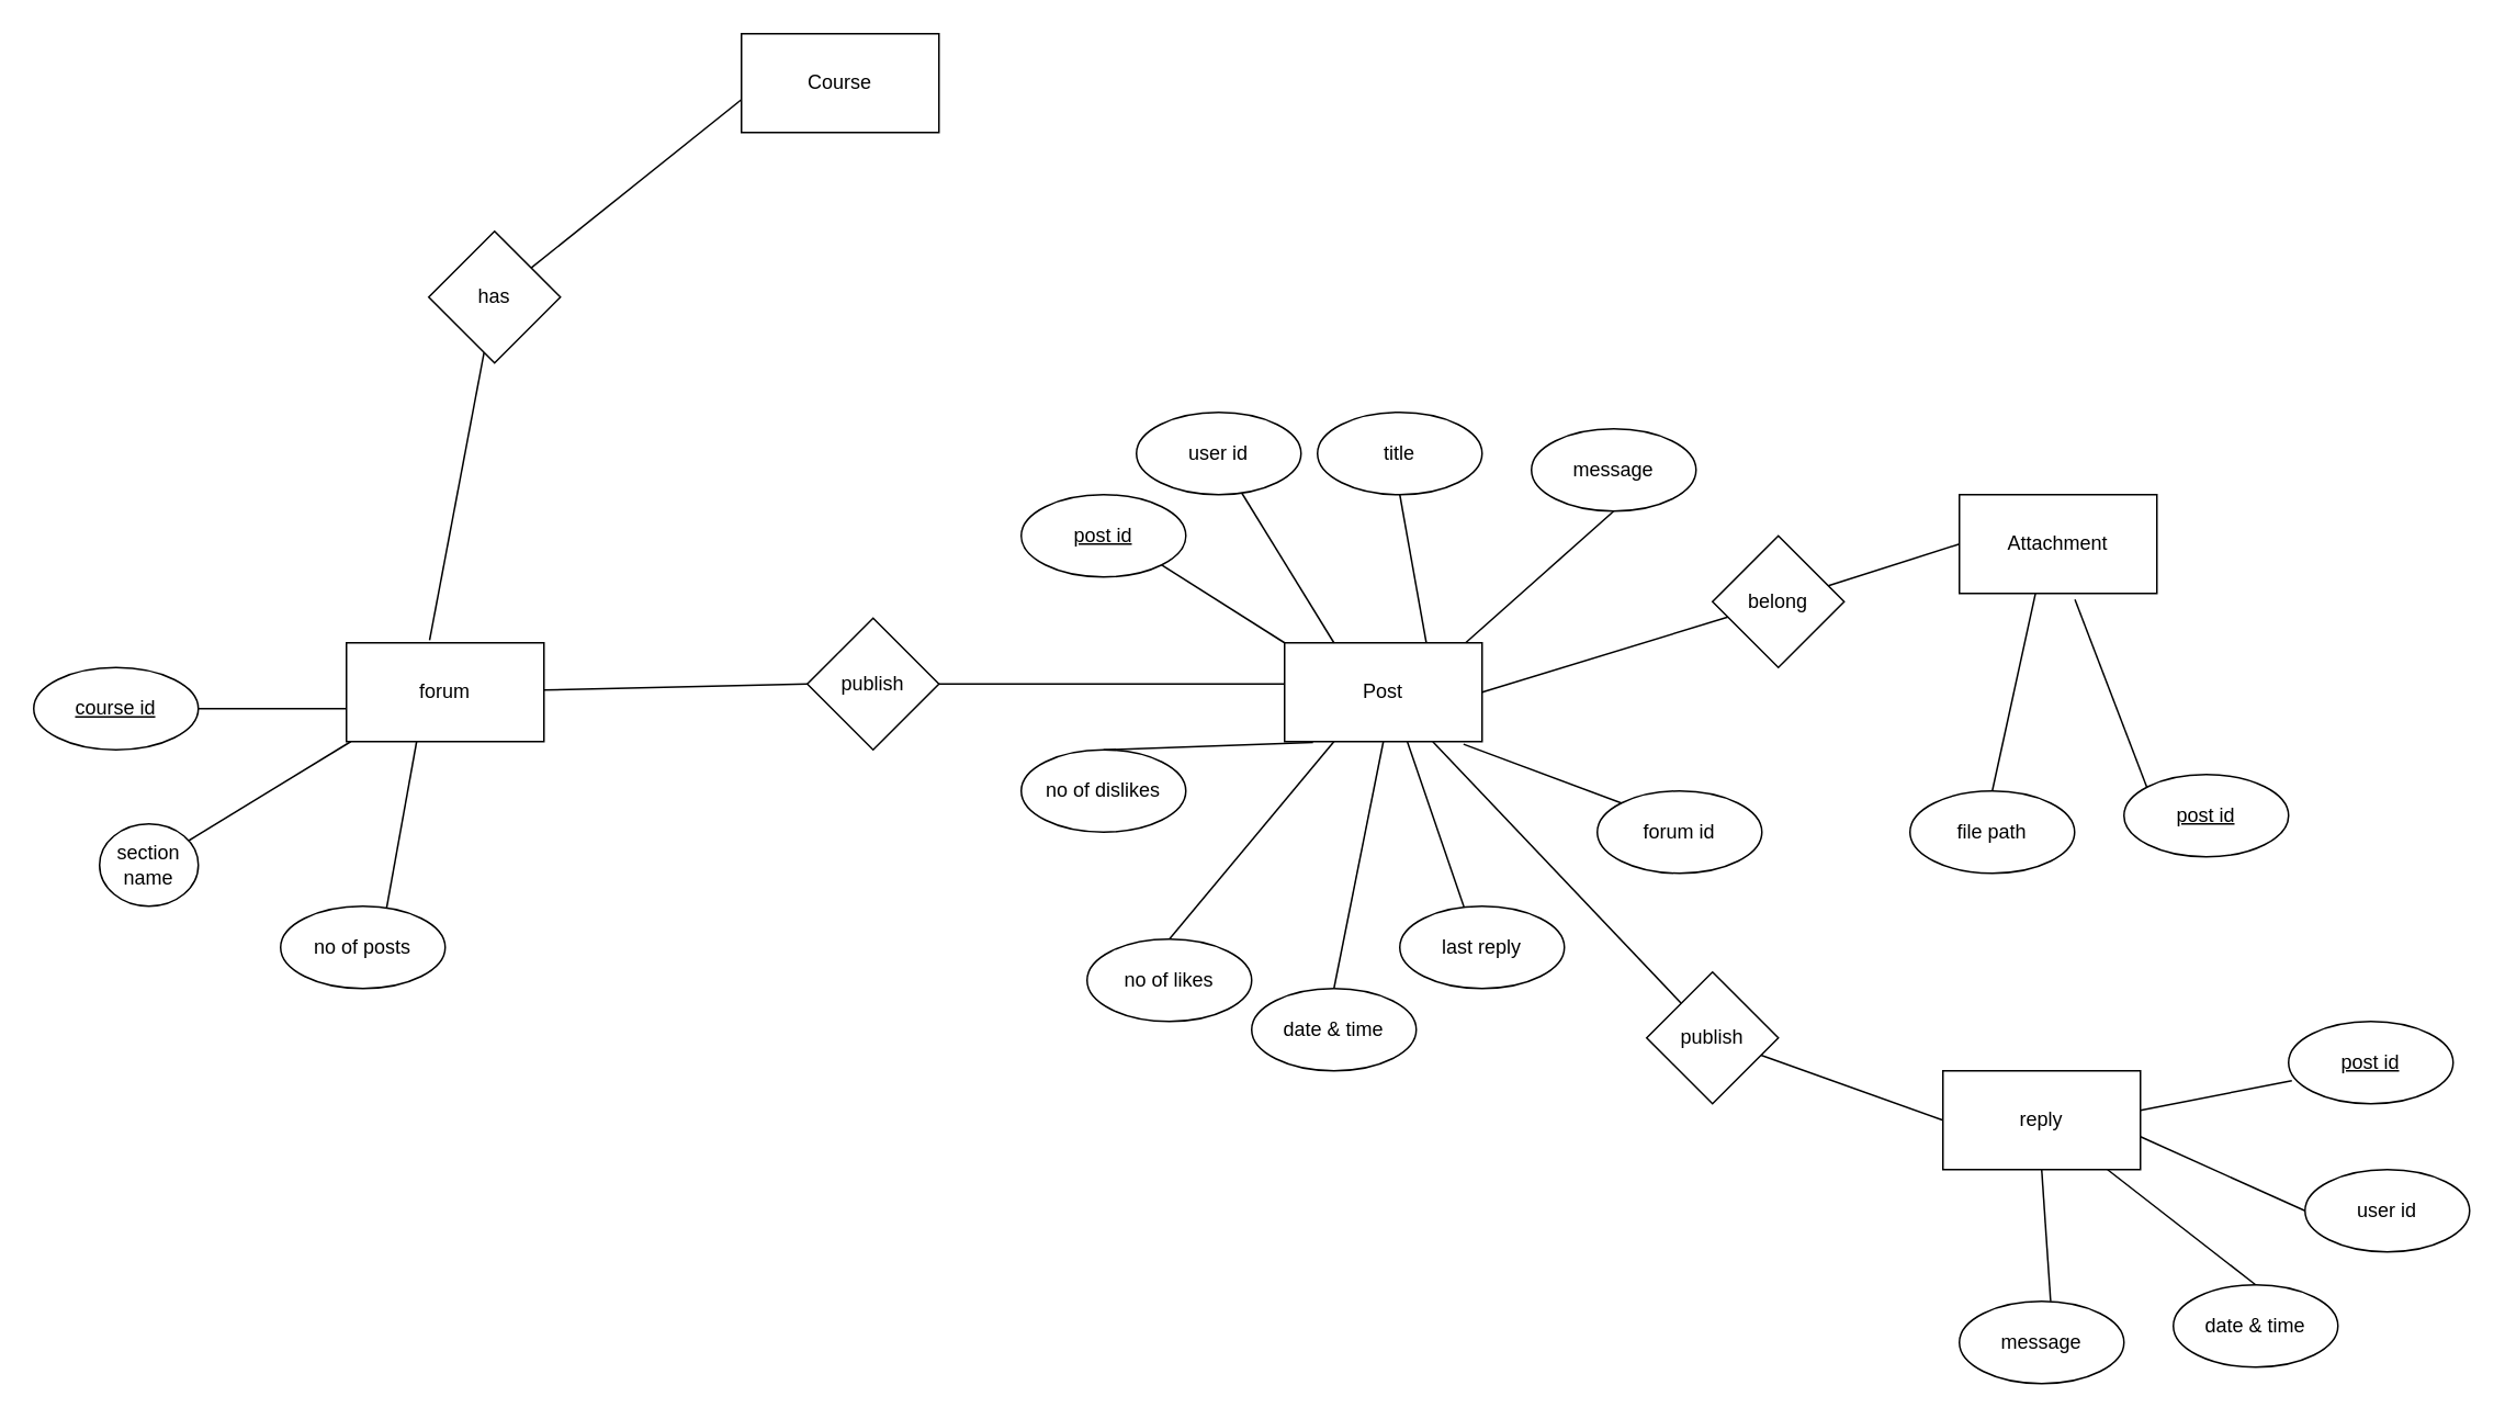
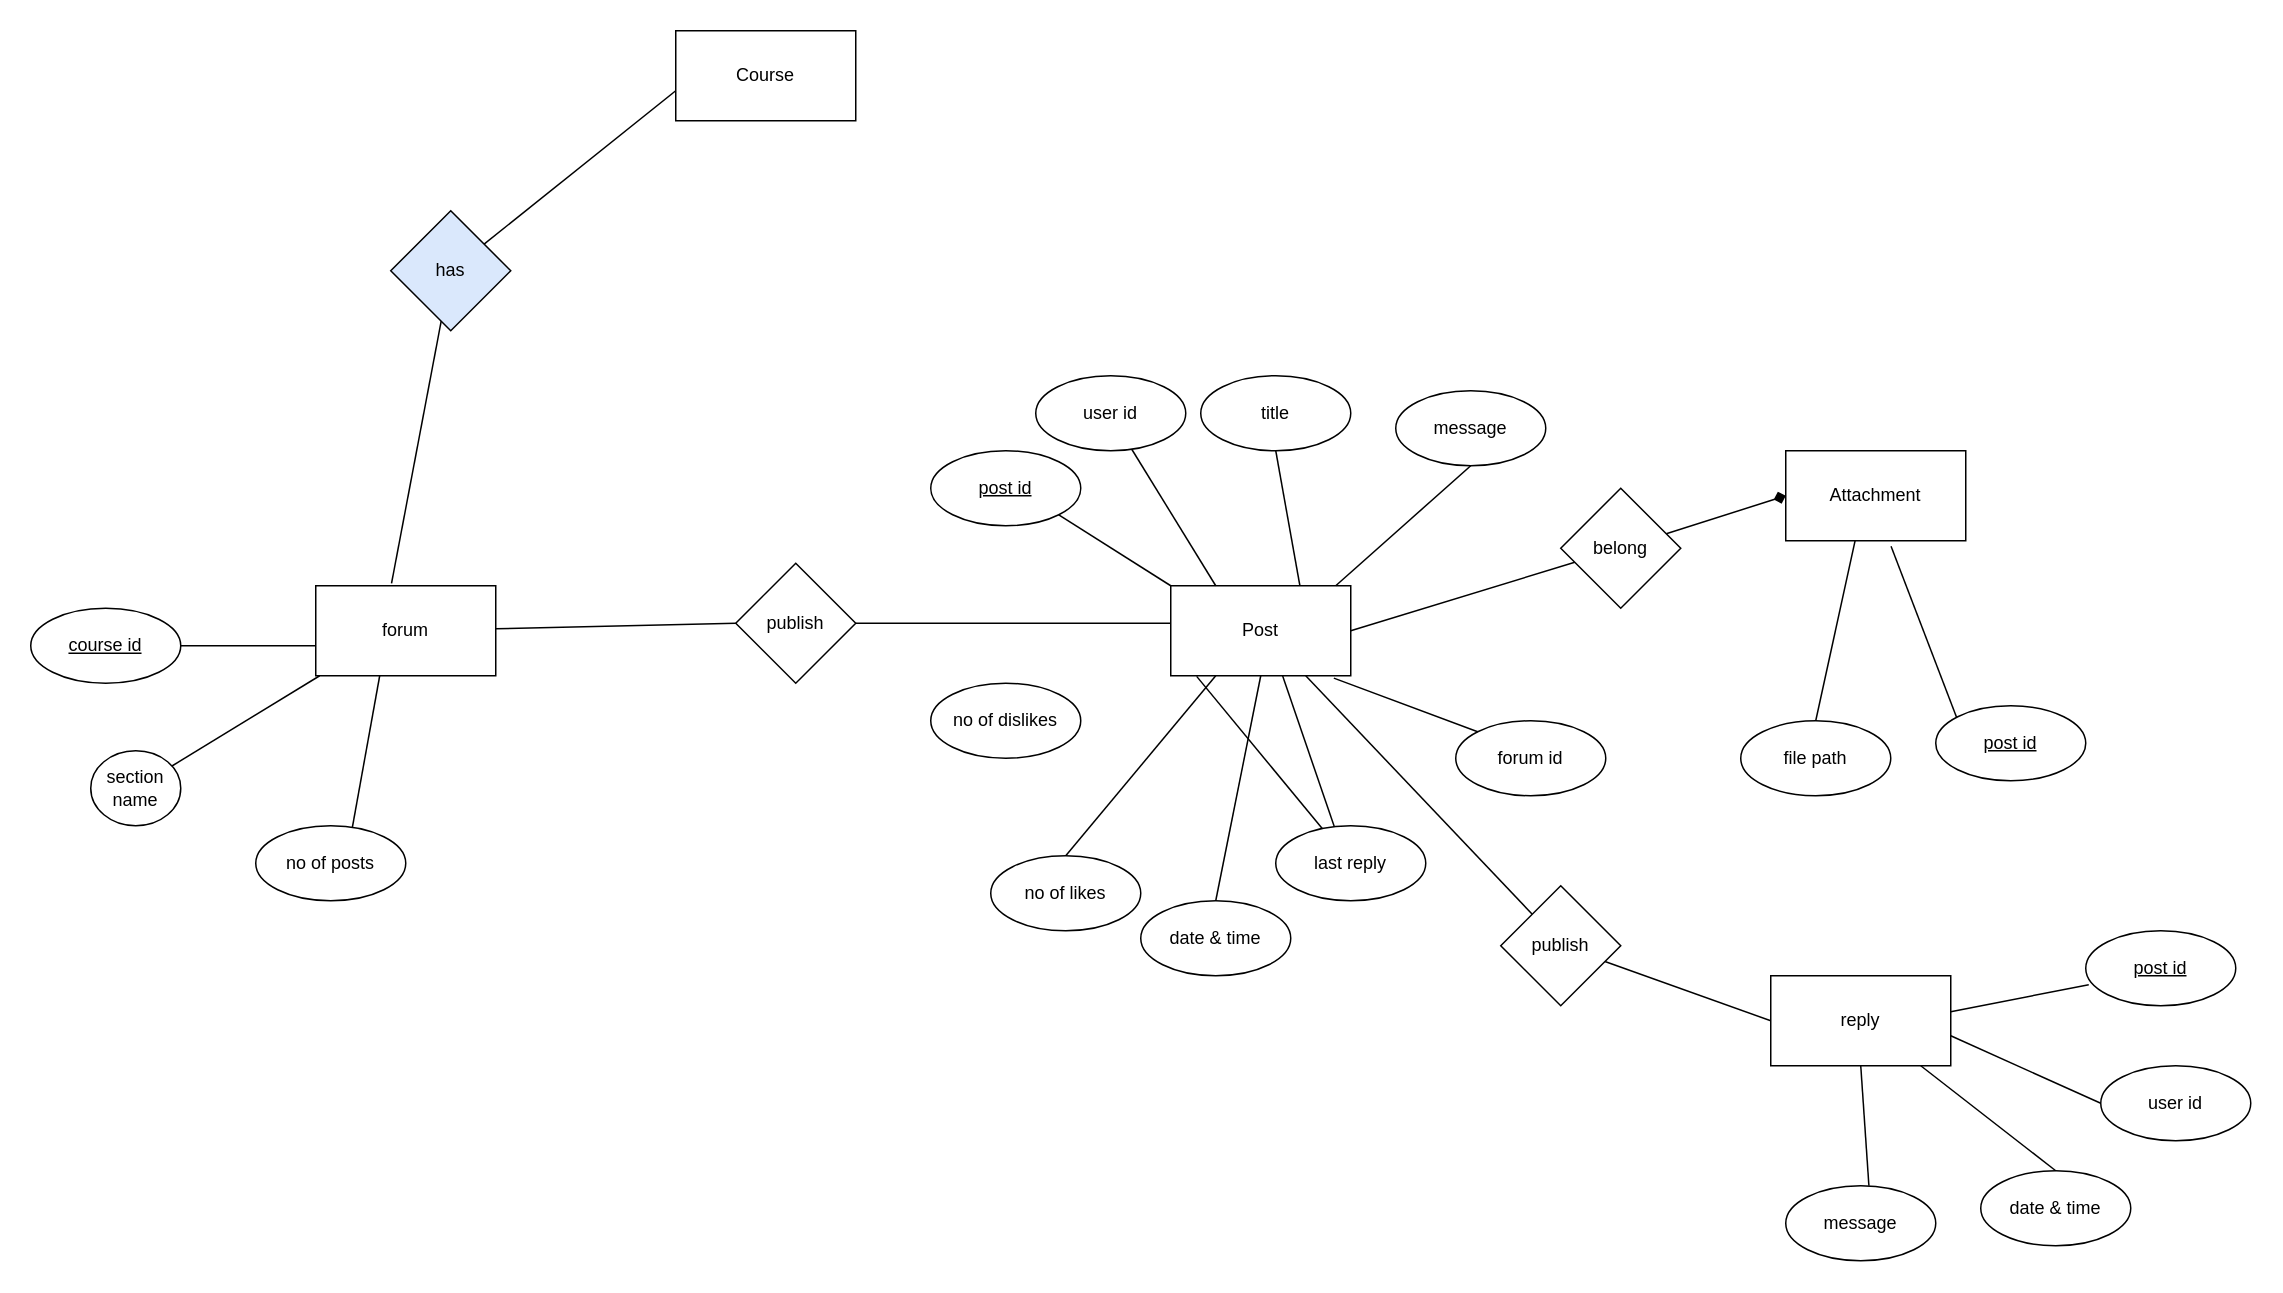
  <mxCell id="0" />
  <mxCell id="1" parent="0" />
  <mxCell id="2" value="Post" style="rounded=0;whiteSpace=wrap;html=1;" vertex="1" parent="1"><mxGeometry x="780" y="390" width="120" height="60" as="geometry" /></mxCell>
  <mxCell id="3" style="edgeStyle=none;html=1;entryX=0;entryY=0.5;entryDx=0;entryDy=0;endArrow=none;" edge="1" parent="1" source="4" target="19"><mxGeometry relative="1" as="geometry" /></mxCell>
  <mxCell id="4" value="forum" style="rounded=0;whiteSpace=wrap;html=1;" vertex="1" parent="1"><mxGeometry x="210" y="390" width="120" height="60" as="geometry" /></mxCell>
  <mxCell id="5" value="&lt;u&gt;course id&lt;/u&gt;" style="ellipse;whiteSpace=wrap;html=1;" vertex="1" parent="1"><mxGeometry x="20" y="405" width="100" height="50" as="geometry" /></mxCell>
  <mxCell id="6" value="forum id" style="ellipse;whiteSpace=wrap;html=1;" vertex="1" parent="1"><mxGeometry x="970" y="480" width="100" height="50" as="geometry" /></mxCell>
  <mxCell id="7" value="no of dislikes" style="ellipse;whiteSpace=wrap;html=1;" vertex="1" parent="1"><mxGeometry x="620" y="455" width="100" height="50" as="geometry" /></mxCell>
  <mxCell id="8" value="Attachment" style="rounded=0;whiteSpace=wrap;html=1;" vertex="1" parent="1"><mxGeometry x="1190" y="300" width="120" height="60" as="geometry" /></mxCell>
  <mxCell id="9" value="file path" style="ellipse;whiteSpace=wrap;html=1;" vertex="1" parent="1"><mxGeometry x="1160" y="480" width="100" height="50" as="geometry" /></mxCell>
  <mxCell id="10" value="" style="endArrow=none;html=1;exitX=0.25;exitY=0;exitDx=0;exitDy=0;" edge="1" parent="1" source="2"><mxGeometry width="50" height="50" relative="1" as="geometry"><mxPoint x="664.4" y="12.4" as="sourcePoint" /><mxPoint x="754" y="299" as="targetPoint" /></mxGeometry></mxCell>
- <mxCell id="11" value="" style="endArrow=none;html=1;exitX=0.144;exitY=1.007;exitDx=0;exitDy=0;exitPerimeter=0;entryX=0.5;entryY=0;entryDx=0;entryDy=0;" edge="1" parent="1" source="2" target="7"><mxGeometry width="50" height="50" relative="1" as="geometry"><mxPoint x="832.64" y="450" as="sourcePoint" /><mxPoint x="730.001" y="552.639" as="targetPoint" /></mxGeometry></mxCell>
+ <mxCell id="11" value="" style="endArrow=none;html=1;exitX=0.144;exitY=1.007;exitDx=0;exitDy=0;exitPerimeter=0;" edge="1" parent="1" source="2" target="29"><mxGeometry width="50" height="50" relative="1" as="geometry"><mxPoint x="832.64" y="450" as="sourcePoint" /><mxPoint x="730.001" y="552.639" as="targetPoint" /></mxGeometry></mxCell>
  <mxCell id="12" value="" style="endArrow=none;html=1;exitX=0.5;exitY=1;exitDx=0;exitDy=0;entryX=0.5;entryY=0;entryDx=0;entryDy=0;" edge="1" parent="1" source="2"><mxGeometry width="50" height="50" relative="1" as="geometry"><mxPoint x="800" y="440" as="sourcePoint" /><mxPoint x="810" y="600" as="targetPoint" /></mxGeometry></mxCell>
  <mxCell id="13" value="" style="endArrow=none;html=1;entryX=0.5;entryY=0;entryDx=0;entryDy=0;exitX=0.25;exitY=1;exitDx=0;exitDy=0;" edge="1" parent="1" source="2"><mxGeometry width="50" height="50" relative="1" as="geometry"><mxPoint x="810" y="450" as="sourcePoint" /><mxPoint x="710" y="570" as="targetPoint" /></mxGeometry></mxCell>
  <mxCell id="14" value="" style="endArrow=none;html=1;exitX=0.906;exitY=1.026;exitDx=0;exitDy=0;exitPerimeter=0;entryX=0;entryY=0;entryDx=0;entryDy=0;" edge="1" parent="1" source="2" target="6"><mxGeometry width="50" height="50" relative="1" as="geometry"><mxPoint x="820" y="460" as="sourcePoint" /><mxPoint x="717.361" y="562.639" as="targetPoint" /></mxGeometry></mxCell>
  <mxCell id="15" value="" style="endArrow=none;html=1;entryX=0.5;entryY=1;entryDx=0;entryDy=0;" edge="1" parent="1"><mxGeometry width="50" height="50" relative="1" as="geometry"><mxPoint x="890" y="390" as="sourcePoint" /><mxPoint x="980" y="310" as="targetPoint" /></mxGeometry></mxCell>
  <mxCell id="16" value="" style="endArrow=none;html=1;exitX=0.585;exitY=1.06;exitDx=0;exitDy=0;exitPerimeter=0;entryX=0;entryY=0;entryDx=0;entryDy=0;" edge="1" parent="1" source="8"><mxGeometry width="50" height="50" relative="1" as="geometry"><mxPoint x="840" y="480" as="sourcePoint" /><mxPoint x="1304" y="478" as="targetPoint" /></mxGeometry></mxCell>
  <mxCell id="17" value="" style="endArrow=none;html=1;exitX=0.385;exitY=1.002;exitDx=0;exitDy=0;exitPerimeter=0;entryX=0.5;entryY=0;entryDx=0;entryDy=0;" edge="1" parent="1" source="8" target="9"><mxGeometry width="50" height="50" relative="1" as="geometry"><mxPoint x="850" y="490" as="sourcePoint" /><mxPoint x="747.361" y="592.639" as="targetPoint" /></mxGeometry></mxCell>
  <mxCell id="18" style="edgeStyle=none;html=1;endArrow=none;" edge="1" parent="1" source="19"><mxGeometry relative="1" as="geometry"><mxPoint x="780" y="415" as="targetPoint" /></mxGeometry></mxCell>
  <mxCell id="19" value="publish" style="rhombus;whiteSpace=wrap;html=1;" vertex="1" parent="1"><mxGeometry x="490" y="375" width="80" height="80" as="geometry" /></mxCell>
  <mxCell id="20" value="" style="endArrow=none;html=1;exitX=1;exitY=0.5;exitDx=0;exitDy=0;entryX=0.5;entryY=1;entryDx=0;entryDy=0;" edge="1" parent="1"><mxGeometry width="50" height="50" relative="1" as="geometry"><mxPoint x="866.1" y="390" as="sourcePoint" /><mxPoint x="850" y="300" as="targetPoint" /></mxGeometry></mxCell>
  <mxCell id="21" value="section name" style="ellipse;whiteSpace=wrap;html=1;" vertex="1" parent="1"><mxGeometry x="60" y="500" width="60" height="50" as="geometry" /></mxCell>
  <mxCell id="22" value="" style="endArrow=none;html=1;exitX=0;exitY=0.5;exitDx=0;exitDy=0;" edge="1" parent="1" target="5"><mxGeometry width="50" height="50" relative="1" as="geometry"><mxPoint x="210" y="430" as="sourcePoint" /><mxPoint x="107.361" y="532.639" as="targetPoint" /></mxGeometry></mxCell>
  <mxCell id="23" value="" style="endArrow=none;html=1;exitX=0;exitY=0.5;exitDx=0;exitDy=0;" edge="1" parent="1" target="21"><mxGeometry width="50" height="50" relative="1" as="geometry"><mxPoint x="212.64" y="450" as="sourcePoint" /><mxPoint x="110.001" y="552.639" as="targetPoint" /></mxGeometry></mxCell>
  <mxCell id="24" value="" style="endArrow=none;html=1;exitX=0;exitY=0.5;exitDx=0;exitDy=0;entryX=0.611;entryY=-0.005;entryDx=0;entryDy=0;entryPerimeter=0;" edge="1" parent="1"><mxGeometry width="50" height="50" relative="1" as="geometry"><mxPoint x="252.64" y="450" as="sourcePoint" /><mxPoint x="231" y="570" as="targetPoint" /></mxGeometry></mxCell>
  <mxCell id="25" style="edgeStyle=none;html=1;entryX=0.75;entryY=1;entryDx=0;entryDy=0;endArrow=none;" edge="1" parent="1" target="2"><mxGeometry relative="1" as="geometry"><mxPoint x="1021" y="609" as="sourcePoint" /></mxGeometry></mxCell>
  <mxCell id="26" style="edgeStyle=none;html=1;entryX=1;entryY=0.5;entryDx=0;entryDy=0;endArrow=none;" edge="1" parent="1" source="28" target="2"><mxGeometry relative="1" as="geometry" /></mxCell>
- <mxCell id="27" style="edgeStyle=none;html=1;entryX=0;entryY=0.5;entryDx=0;entryDy=0;endArrow=none;" edge="1" parent="1" source="28" target="8"><mxGeometry relative="1" as="geometry" /></mxCell>
+ <mxCell id="27" style="edgeStyle=none;html=1;entryX=0;entryY=0.5;entryDx=0;entryDy=0;endArrow=diamond;" edge="1" parent="1" source="28" target="8"><mxGeometry relative="1" as="geometry" /></mxCell>
  <mxCell id="28" value="belong" style="rhombus;whiteSpace=wrap;html=1;" vertex="1" parent="1"><mxGeometry x="1040" y="325" width="80" height="80" as="geometry" /></mxCell>
  <mxCell id="29" value="last reply" style="ellipse;whiteSpace=wrap;html=1;" vertex="1" parent="1"><mxGeometry x="850" y="550" width="100" height="50" as="geometry" /></mxCell>
  <mxCell id="30" value="" style="endArrow=none;html=1;exitX=0.906;exitY=1.026;exitDx=0;exitDy=0;exitPerimeter=0;entryX=0.39;entryY=0.011;entryDx=0;entryDy=0;entryPerimeter=0;" edge="1" parent="1" target="29"><mxGeometry width="50" height="50" relative="1" as="geometry"><mxPoint x="854.56" y="450" as="sourcePoint" /><mxPoint x="950.004" y="486.006" as="targetPoint" /></mxGeometry></mxCell>
  <mxCell id="31" value="" style="endArrow=none;html=1;exitX=1;exitY=1;exitDx=0;exitDy=0;entryX=0;entryY=0;entryDx=0;entryDy=0;" edge="1" parent="1" source="32"><mxGeometry width="50" height="50" relative="1" as="geometry"><mxPoint x="684.56" y="353.99" as="sourcePoint" /><mxPoint x="780.004" y="389.996" as="targetPoint" /></mxGeometry></mxCell>
  <mxCell id="32" value="&lt;u&gt;post id&lt;/u&gt;" style="ellipse;whiteSpace=wrap;html=1;" vertex="1" parent="1"><mxGeometry x="620" y="300" width="100" height="50" as="geometry" /></mxCell>
  <mxCell id="33" value="no of posts" style="ellipse;whiteSpace=wrap;html=1;" vertex="1" parent="1"><mxGeometry x="170" y="550" width="100" height="50" as="geometry" /></mxCell>
  <mxCell id="34" value="user id" style="ellipse;whiteSpace=wrap;html=1;" vertex="1" parent="1"><mxGeometry x="690" y="250" width="100" height="50" as="geometry" /></mxCell>
  <mxCell id="35" value="title" style="ellipse;whiteSpace=wrap;html=1;" vertex="1" parent="1"><mxGeometry x="800" y="250" width="100" height="50" as="geometry" /></mxCell>
  <mxCell id="36" value="message" style="ellipse;whiteSpace=wrap;html=1;" vertex="1" parent="1"><mxGeometry x="930" y="260" width="100" height="50" as="geometry" /></mxCell>
  <mxCell id="37" value="no of likes" style="ellipse;whiteSpace=wrap;html=1;" vertex="1" parent="1"><mxGeometry x="660" y="570" width="100" height="50" as="geometry" /></mxCell>
  <mxCell id="38" value="date &amp;amp; time" style="ellipse;whiteSpace=wrap;html=1;" vertex="1" parent="1"><mxGeometry x="760" y="600" width="100" height="50" as="geometry" /></mxCell>
  <mxCell id="39" style="edgeStyle=none;html=1;entryX=0;entryY=0.5;entryDx=0;entryDy=0;endArrow=none;" edge="1" parent="1" source="40" target="41"><mxGeometry relative="1" as="geometry" /></mxCell>
  <mxCell id="40" value="publish" style="rhombus;whiteSpace=wrap;html=1;" vertex="1" parent="1"><mxGeometry x="1000" y="590" width="80" height="80" as="geometry" /></mxCell>
  <mxCell id="41" value="reply" style="rounded=0;whiteSpace=wrap;html=1;" vertex="1" parent="1"><mxGeometry x="1180" y="650" width="120" height="60" as="geometry" /></mxCell>
  <mxCell id="42" value="date &amp;amp; time" style="ellipse;whiteSpace=wrap;html=1;" vertex="1" parent="1"><mxGeometry x="1320" y="780" width="100" height="50" as="geometry" /></mxCell>
  <mxCell id="43" value="message" style="ellipse;whiteSpace=wrap;html=1;" vertex="1" parent="1"><mxGeometry x="1190" y="790" width="100" height="50" as="geometry" /></mxCell>
  <mxCell id="44" value="" style="endArrow=none;html=1;exitX=0.906;exitY=1.026;exitDx=0;exitDy=0;exitPerimeter=0;entryX=0.5;entryY=0;entryDx=0;entryDy=0;" edge="1" parent="1" target="42"><mxGeometry width="50" height="50" relative="1" as="geometry"><mxPoint x="1280" y="710" as="sourcePoint" /><mxPoint x="1375.444" y="746.006" as="targetPoint" /></mxGeometry></mxCell>
  <mxCell id="45" value="" style="endArrow=none;html=1;exitX=0.906;exitY=1.026;exitDx=0;exitDy=0;exitPerimeter=0;entryX=0;entryY=0.5;entryDx=0;entryDy=0;" edge="1" parent="1"><mxGeometry width="50" height="50" relative="1" as="geometry"><mxPoint x="1300" y="690" as="sourcePoint" /><mxPoint x="1400" y="735" as="targetPoint" /></mxGeometry></mxCell>
  <mxCell id="46" value="" style="endArrow=none;html=1;exitX=0.906;exitY=1.026;exitDx=0;exitDy=0;exitPerimeter=0;entryX=0.02;entryY=0.71;entryDx=0;entryDy=0;entryPerimeter=0;" edge="1" parent="1"><mxGeometry width="50" height="50" relative="1" as="geometry"><mxPoint x="1300" y="673.99" as="sourcePoint" /><mxPoint x="1392" y="656" as="targetPoint" /></mxGeometry></mxCell>
  <mxCell id="47" value="" style="endArrow=none;html=1;exitX=0.5;exitY=1;exitDx=0;exitDy=0;entryX=0;entryY=0;entryDx=0;entryDy=0;" edge="1" parent="1" source="41"><mxGeometry width="50" height="50" relative="1" as="geometry"><mxPoint x="1150" y="753.99" as="sourcePoint" /><mxPoint x="1245.444" y="789.996" as="targetPoint" /></mxGeometry></mxCell>
  <mxCell id="48" value="user id" style="ellipse;whiteSpace=wrap;html=1;" vertex="1" parent="1"><mxGeometry x="1400" y="710" width="100" height="50" as="geometry" /></mxCell>
  <mxCell id="49" value="&lt;u&gt;post id&lt;/u&gt;" style="ellipse;whiteSpace=wrap;html=1;" vertex="1" parent="1"><mxGeometry x="1390" y="620" width="100" height="50" as="geometry" /></mxCell>
  <mxCell id="50" value="&lt;u&gt;post id&lt;/u&gt;" style="ellipse;whiteSpace=wrap;html=1;" vertex="1" parent="1"><mxGeometry x="1290" y="470" width="100" height="50" as="geometry" /></mxCell>
  <mxCell id="51" style="edgeStyle=none;html=1;entryX=0.421;entryY=-0.026;entryDx=0;entryDy=0;entryPerimeter=0;endArrow=none;" edge="1" parent="1" source="53" target="4"><mxGeometry relative="1" as="geometry" /></mxCell>
  <mxCell id="52" style="edgeStyle=none;html=1;endArrow=none;" edge="1" parent="1" source="53"><mxGeometry relative="1" as="geometry"><mxPoint x="450" y="60" as="targetPoint" /></mxGeometry></mxCell>
- <mxCell id="53" value="has" style="rhombus;whiteSpace=wrap;html=1;" vertex="1" parent="1"><mxGeometry x="260" y="140" width="80" height="80" as="geometry" /></mxCell>
+ <mxCell id="53" value="has" style="rhombus;whiteSpace=wrap;html=1;fillColor=#dae8fc;" vertex="1" parent="1"><mxGeometry x="260" y="140" width="80" height="80" as="geometry" /></mxCell>
  <mxCell id="54" value="Course" style="rounded=0;whiteSpace=wrap;html=1;" vertex="1" parent="1"><mxGeometry x="450" y="20" width="120" height="60" as="geometry" /></mxCell>
